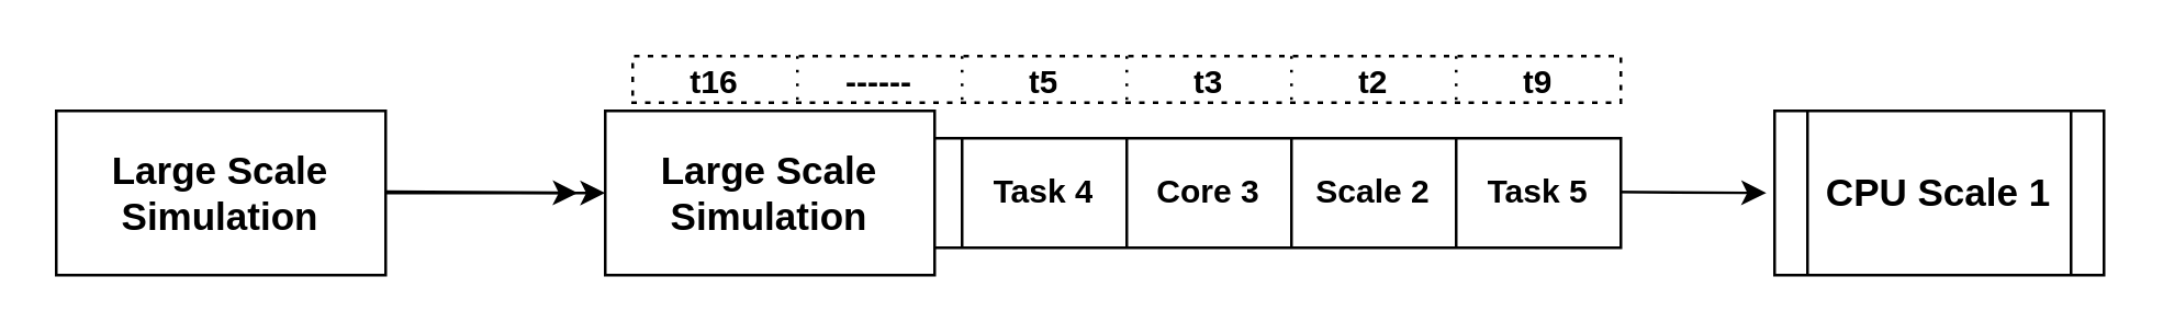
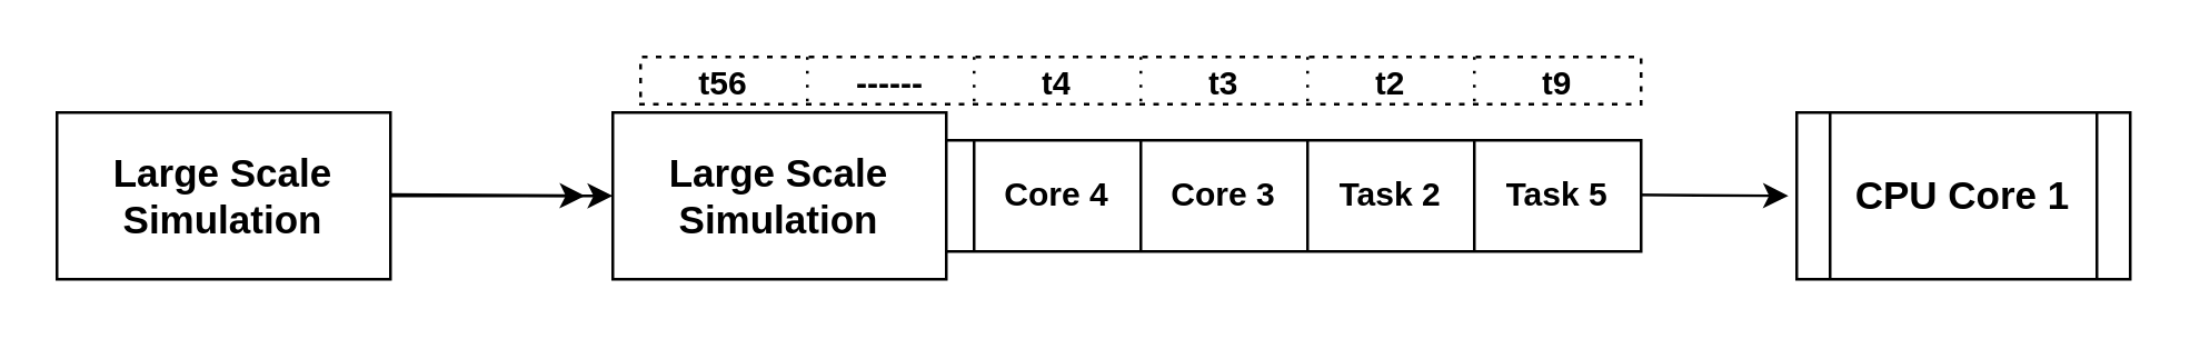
  <mxCell id="0" />
  <mxCell id="1" parent="0" />
  <mxCell id="2" value="" style="edgeStyle=orthogonalEdgeStyle;rounded=0;orthogonalLoop=1;jettySize=auto;html=1;" edge="1" parent="1" source="3" target="23"><mxGeometry relative="1" as="geometry" /></mxCell>
  <mxCell id="3" value="Large Scale Simulation" style="rounded=0;whiteSpace=wrap;html=1;fontSize=14;fontStyle=1;flipV=1;flipH=0;labelBackgroundColor=none;" vertex="1" parent="1"><mxGeometry x="20" y="40" width="120" height="60" as="geometry" /></mxCell>
  <mxCell id="4" value="" style="endArrow=classic;html=1;rounded=0;fontSize=13;labelBackgroundColor=none;fontColor=default;" edge="1" parent="1"><mxGeometry width="50" height="50" relative="1" as="geometry"><mxPoint x="140" y="69.5" as="sourcePoint" /><mxPoint x="210" y="70" as="targetPoint" /></mxGeometry></mxCell>
- <mxCell id="5" value="CPU Scale 1" style="shape=process;whiteSpace=wrap;html=1;backgroundOutline=1;fontSize=14;fontStyle=1;flipV=1;flipH=0;labelBackgroundColor=none;" vertex="1" parent="1"><mxGeometry x="646" y="40" width="120" height="60" as="geometry" /></mxCell>
+ <mxCell id="5" value="CPU Core 1" style="shape=process;whiteSpace=wrap;html=1;backgroundOutline=1;fontSize=14;fontStyle=1;flipV=1;flipH=0;labelBackgroundColor=none;" vertex="1" parent="1"><mxGeometry x="646" y="40" width="120" height="60" as="geometry" /></mxCell>
  <mxCell id="6" value="" style="endArrow=classic;html=1;rounded=0;fontSize=13;labelBackgroundColor=none;fontColor=default;" edge="1" parent="1"><mxGeometry width="50" height="50" relative="1" as="geometry"><mxPoint x="573" y="69.5" as="sourcePoint" /><mxPoint x="643" y="70" as="targetPoint" /></mxGeometry></mxCell>
  <mxCell id="7" value="" style="shape=table;startSize=0;container=1;collapsible=0;childLayout=tableLayout;flipV=1;flipH=0;labelBackgroundColor=none;fontStyle=1" vertex="1" parent="1"><mxGeometry x="230" y="50" width="360" height="40" as="geometry" /></mxCell>
  <mxCell id="8" value="" style="shape=tableRow;horizontal=0;startSize=0;swimlaneHead=0;swimlaneBody=0;top=0;left=0;bottom=0;right=0;collapsible=0;dropTarget=0;fillColor=none;points=[[0,0.5],[1,0.5]];portConstraint=eastwest;labelBackgroundColor=none;fontStyle=1" vertex="1" parent="7"><mxGeometry width="360" height="40" as="geometry" /></mxCell>
  <mxCell id="9" value="Task 16" style="shape=partialRectangle;html=1;whiteSpace=wrap;connectable=0;overflow=hidden;fillColor=none;top=0;left=0;bottom=0;right=0;pointerEvents=1;labelBackgroundColor=none;fontStyle=1" vertex="1" parent="8"><mxGeometry width="60" height="40" as="geometry"><mxRectangle width="60" height="40" as="alternateBounds" /></mxGeometry></mxCell>
  <mxCell id="10" value="------" style="shape=partialRectangle;html=1;whiteSpace=wrap;connectable=0;overflow=hidden;fillColor=none;top=0;left=0;bottom=0;right=0;pointerEvents=1;labelBackgroundColor=none;fontStyle=1" vertex="1" parent="8"><mxGeometry x="60" width="60" height="40" as="geometry"><mxRectangle width="60" height="40" as="alternateBounds" /></mxGeometry></mxCell>
- <mxCell id="11" value="Task 4" style="shape=partialRectangle;html=1;whiteSpace=wrap;connectable=0;overflow=hidden;fillColor=none;top=0;left=0;bottom=0;right=0;pointerEvents=1;labelBackgroundColor=none;fontStyle=1" vertex="1" parent="8"><mxGeometry x="120" width="60" height="40" as="geometry"><mxRectangle width="60" height="40" as="alternateBounds" /></mxGeometry></mxCell>
+ <mxCell id="11" value="Core 4" style="shape=partialRectangle;html=1;whiteSpace=wrap;connectable=0;overflow=hidden;fillColor=none;top=0;left=0;bottom=0;right=0;pointerEvents=1;labelBackgroundColor=none;fontStyle=1" vertex="1" parent="8"><mxGeometry x="120" width="60" height="40" as="geometry"><mxRectangle width="60" height="40" as="alternateBounds" /></mxGeometry></mxCell>
  <mxCell id="12" value="Core 3" style="shape=partialRectangle;html=1;whiteSpace=wrap;connectable=0;overflow=hidden;fillColor=none;top=0;left=0;bottom=0;right=0;pointerEvents=1;labelBackgroundColor=none;fontStyle=1" vertex="1" parent="8"><mxGeometry x="180" width="60" height="40" as="geometry"><mxRectangle width="60" height="40" as="alternateBounds" /></mxGeometry></mxCell>
- <mxCell id="13" value="Scale 2" style="shape=partialRectangle;html=1;whiteSpace=wrap;connectable=0;overflow=hidden;fillColor=none;top=0;left=0;bottom=0;right=0;pointerEvents=1;labelBackgroundColor=none;fontStyle=1" vertex="1" parent="8"><mxGeometry x="240" width="60" height="40" as="geometry"><mxRectangle width="60" height="40" as="alternateBounds" /></mxGeometry></mxCell>
+ <mxCell id="13" value="Task 2" style="shape=partialRectangle;html=1;whiteSpace=wrap;connectable=0;overflow=hidden;fillColor=none;top=0;left=0;bottom=0;right=0;pointerEvents=1;labelBackgroundColor=none;fontStyle=1" vertex="1" parent="8"><mxGeometry x="240" width="60" height="40" as="geometry"><mxRectangle width="60" height="40" as="alternateBounds" /></mxGeometry></mxCell>
  <mxCell id="14" value="Task 5" style="shape=partialRectangle;html=1;whiteSpace=wrap;connectable=0;overflow=hidden;fillColor=none;top=0;left=0;bottom=0;right=0;pointerEvents=1;labelBackgroundColor=none;fontStyle=1" vertex="1" parent="8"><mxGeometry x="300" width="60" height="40" as="geometry"><mxRectangle width="60" height="40" as="alternateBounds" /></mxGeometry></mxCell>
  <mxCell id="15" value="" style="shape=table;startSize=0;container=1;collapsible=0;childLayout=tableLayout;flipV=1;flipH=0;dashed=1;dashPattern=1 4;labelBackgroundColor=none;fontStyle=1" vertex="1" parent="1"><mxGeometry x="230" y="20" width="360" height="17" as="geometry" /></mxCell>
  <mxCell id="16" value="" style="shape=tableRow;horizontal=0;startSize=0;swimlaneHead=0;swimlaneBody=0;top=0;left=0;bottom=0;right=0;collapsible=0;dropTarget=0;fillColor=none;points=[[0,0.5],[1,0.5]];portConstraint=eastwest;labelBackgroundColor=none;fontStyle=1" vertex="1" parent="15"><mxGeometry width="360" height="17" as="geometry" /></mxCell>
- <mxCell id="17" value="t16" style="shape=partialRectangle;html=1;whiteSpace=wrap;connectable=0;overflow=hidden;fillColor=none;top=0;left=0;bottom=0;right=0;pointerEvents=1;labelBackgroundColor=none;fontStyle=1" vertex="1" parent="16"><mxGeometry width="60" height="17" as="geometry"><mxRectangle width="60" height="17" as="alternateBounds" /></mxGeometry></mxCell>
+ <mxCell id="17" value="t56" style="shape=partialRectangle;html=1;whiteSpace=wrap;connectable=0;overflow=hidden;fillColor=none;top=0;left=0;bottom=0;right=0;pointerEvents=1;labelBackgroundColor=none;fontStyle=1" vertex="1" parent="16"><mxGeometry width="60" height="17" as="geometry"><mxRectangle width="60" height="17" as="alternateBounds" /></mxGeometry></mxCell>
  <mxCell id="18" value="------" style="shape=partialRectangle;html=1;whiteSpace=wrap;connectable=0;overflow=hidden;fillColor=none;top=0;left=0;bottom=0;right=0;pointerEvents=1;labelBackgroundColor=none;fontStyle=1" vertex="1" parent="16"><mxGeometry x="60" width="60" height="17" as="geometry"><mxRectangle width="60" height="17" as="alternateBounds" /></mxGeometry></mxCell>
- <mxCell id="19" value="t5" style="shape=partialRectangle;html=1;whiteSpace=wrap;connectable=0;overflow=hidden;fillColor=none;top=0;left=0;bottom=0;right=0;pointerEvents=1;labelBackgroundColor=none;fontStyle=1" vertex="1" parent="16"><mxGeometry x="120" width="60" height="17" as="geometry"><mxRectangle width="60" height="17" as="alternateBounds" /></mxGeometry></mxCell>
+ <mxCell id="19" value="t4" style="shape=partialRectangle;html=1;whiteSpace=wrap;connectable=0;overflow=hidden;fillColor=none;top=0;left=0;bottom=0;right=0;pointerEvents=1;labelBackgroundColor=none;fontStyle=1" vertex="1" parent="16"><mxGeometry x="120" width="60" height="17" as="geometry"><mxRectangle width="60" height="17" as="alternateBounds" /></mxGeometry></mxCell>
  <mxCell id="20" value="t3" style="shape=partialRectangle;html=1;whiteSpace=wrap;connectable=0;overflow=hidden;fillColor=none;top=0;left=0;bottom=0;right=0;pointerEvents=1;labelBackgroundColor=none;fontStyle=1" vertex="1" parent="16"><mxGeometry x="180" width="60" height="17" as="geometry"><mxRectangle width="60" height="17" as="alternateBounds" /></mxGeometry></mxCell>
  <mxCell id="21" value="t2" style="shape=partialRectangle;html=1;whiteSpace=wrap;connectable=0;overflow=hidden;fillColor=none;top=0;left=0;bottom=0;right=0;pointerEvents=1;labelBackgroundColor=none;fontStyle=1" vertex="1" parent="16"><mxGeometry x="240" width="60" height="17" as="geometry"><mxRectangle width="60" height="17" as="alternateBounds" /></mxGeometry></mxCell>
  <mxCell id="22" value="t9" style="shape=partialRectangle;html=1;whiteSpace=wrap;connectable=0;overflow=hidden;fillColor=none;top=0;left=0;bottom=0;right=0;pointerEvents=1;labelBackgroundColor=none;fontStyle=1" vertex="1" parent="16"><mxGeometry x="300" width="60" height="17" as="geometry"><mxRectangle width="60" height="17" as="alternateBounds" /></mxGeometry></mxCell>
  <mxCell id="23" value="Large Scale Simulation" style="rounded=0;whiteSpace=wrap;html=1;fontSize=14;fontStyle=1;flipV=1;flipH=0;labelBackgroundColor=none;" vertex="1" parent="1"><mxGeometry x="220" y="40" width="120" height="60" as="geometry" /></mxCell>
